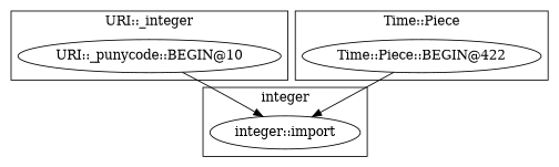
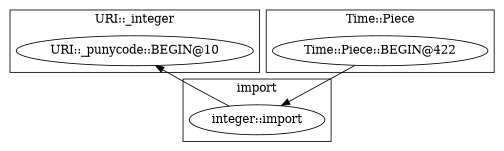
  digraph {
    "URI::_punycode::BEGIN@10"
    "Time::Piece::BEGIN@422"
    "integer::import"
    subgraph cluster_1 {
      label="URI::_integer"
      "URI::_punycode::BEGIN@10"
    }
    subgraph cluster_2 {
      label="Time::Piece"
      "Time::Piece::BEGIN@422"
    }
    subgraph cluster_3 {
-     label=integer
+     label=import
      "integer::import"
    }
-   "URI::_punycode::BEGIN@10" -> "integer::import"
+   "integer::import" -> "URI::_punycode::BEGIN@10"
    "Time::Piece::BEGIN@422" -> "integer::import"
  }
